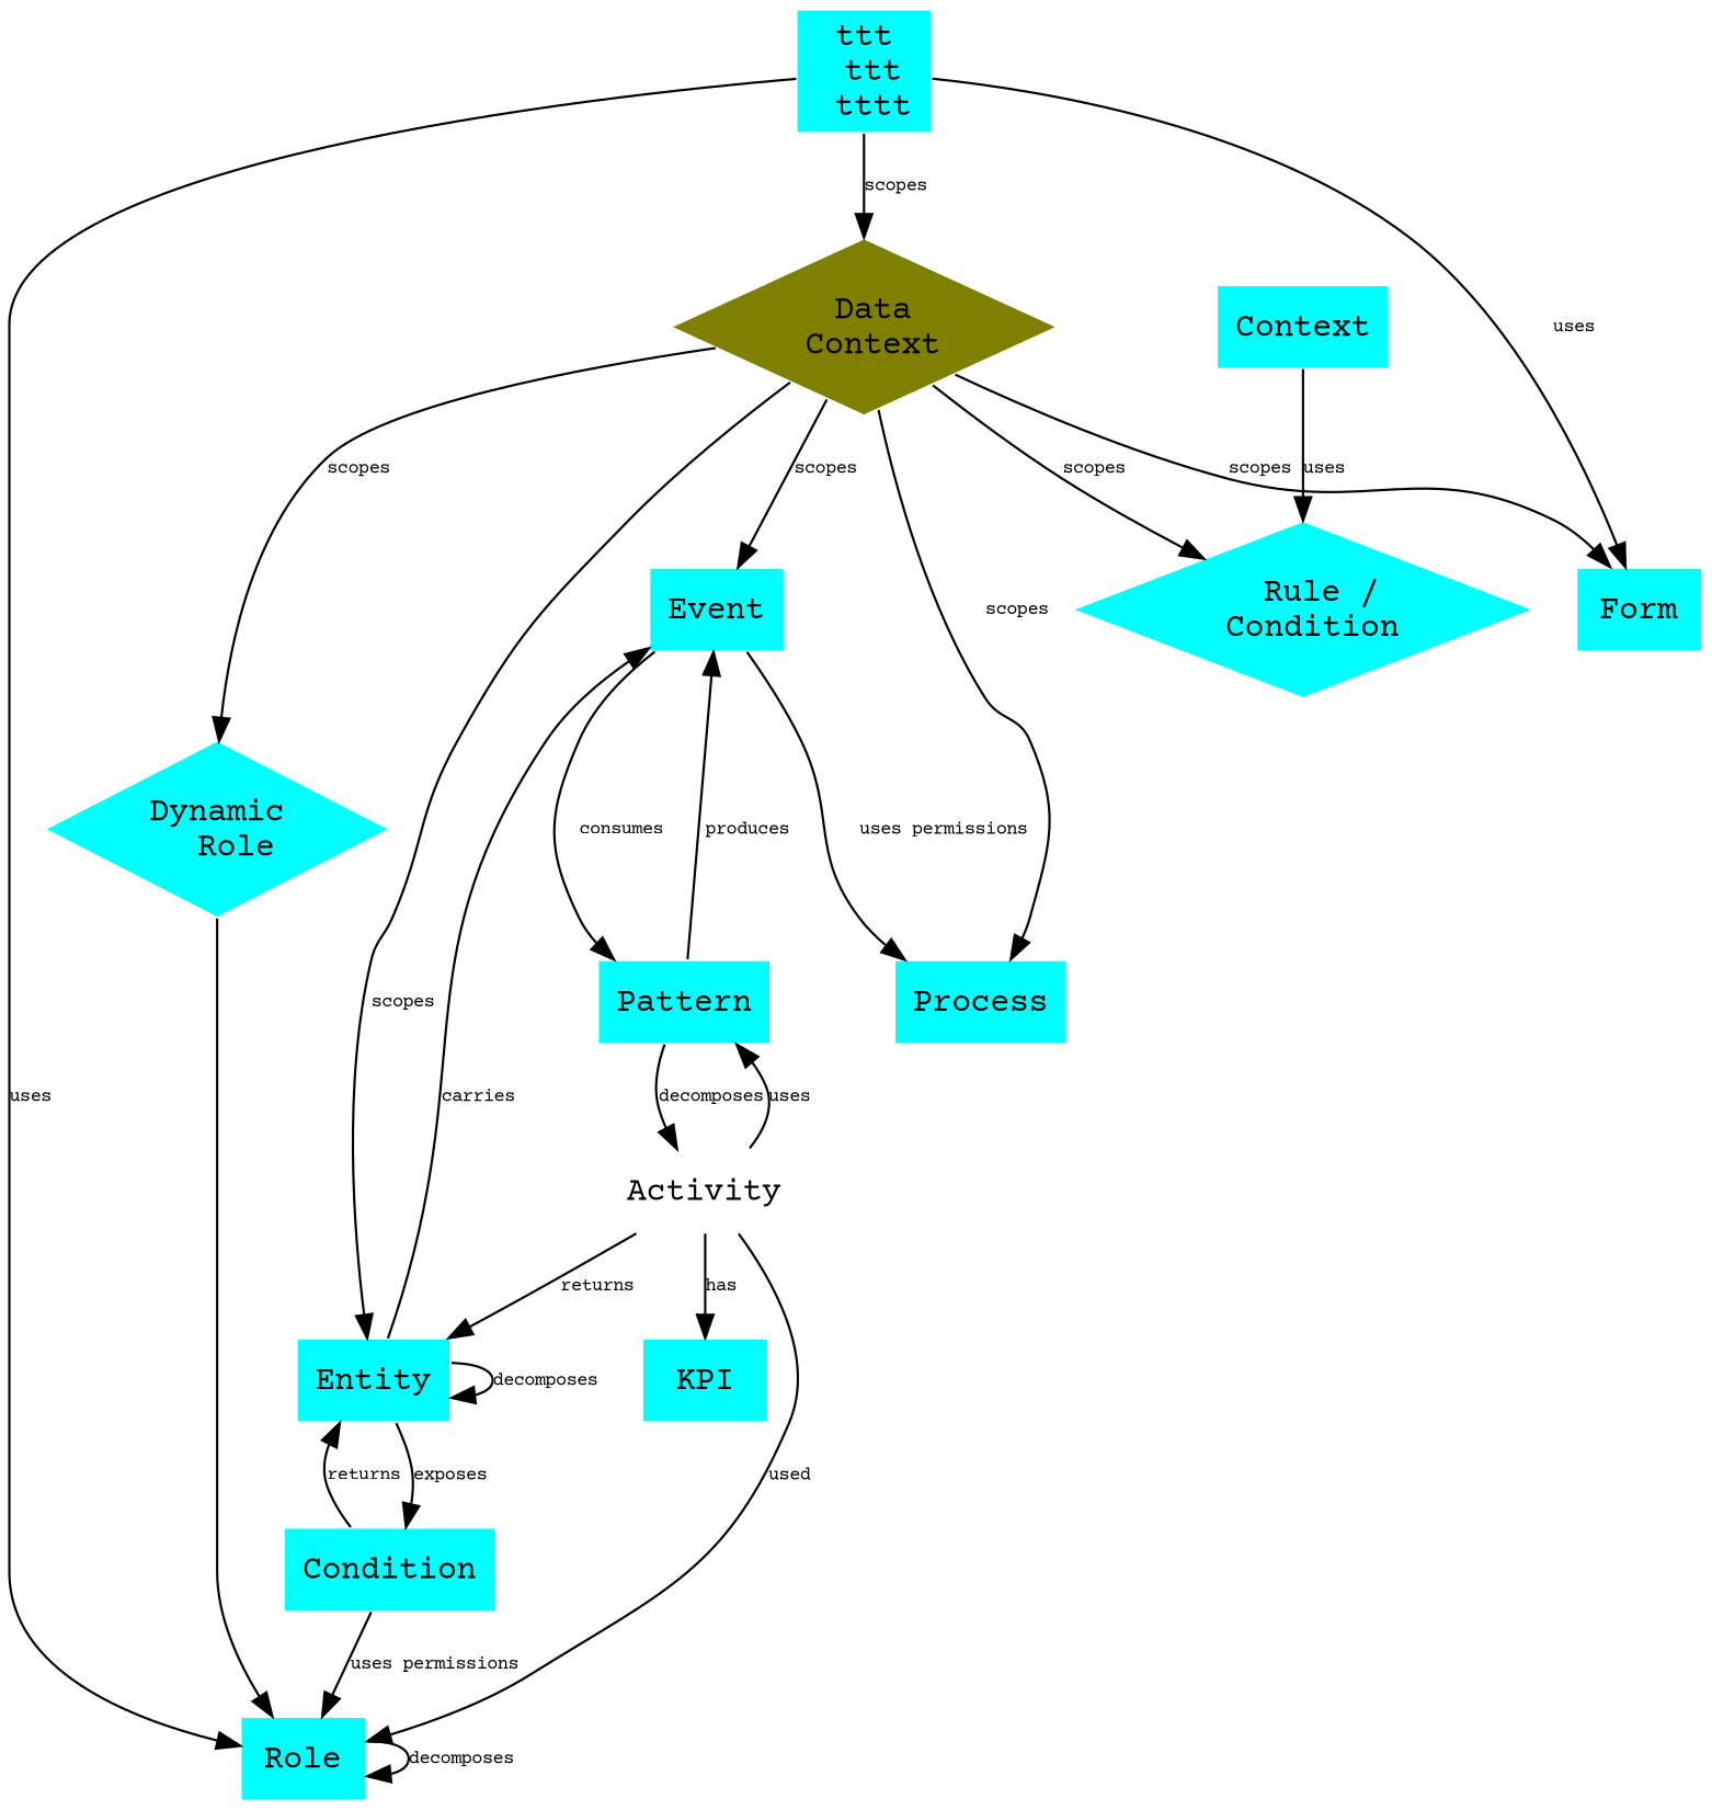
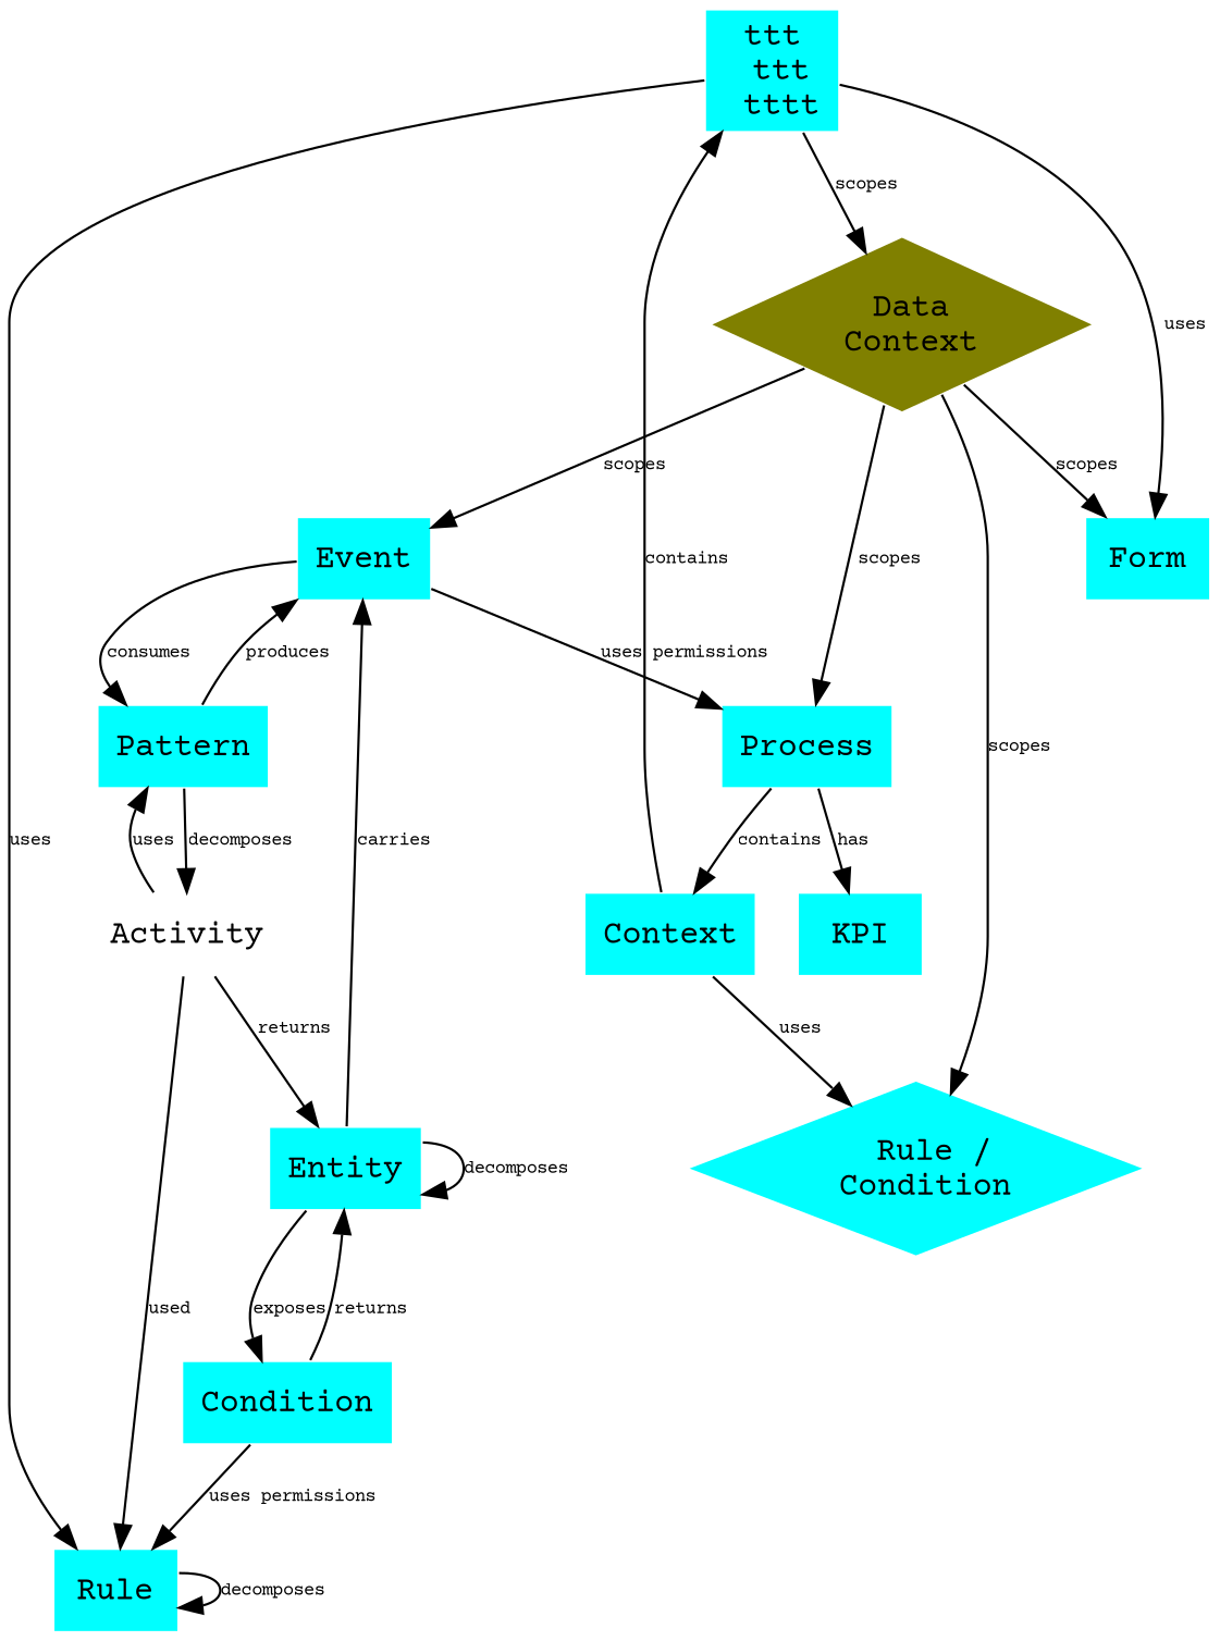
  digraph {
    fontname="Courier Prime"
    fontsize=36
    node [color=white distortion=0.0 fillcolor=Cyan fontname="Courier Prime" orientation=0.0 shape=Box sides=4 skew=0.0 style=filled]
    edge [fontname="Courier Prime" fontsize=8]
-   n1 [label="Dynamic\n  Role" shape=diamond]
-   Role
+   Role [label=Rule]
    n3 [fillcolor=Olive label=" Data\n Context" shape=diamond]
    n4 [label="  Rule /\n Condition" shape=diamond]
    Form
    Event
    Entity
    Process
    n9 [label="ttt\n ttt\n tttt" shape=Ellipse]
    Pattern
    n11 [label=Condition]
    n12 [label=Context]
    Activity [fillcolor=""]
    KPI
-   n1 -> Role [fontsize=""]
    Role -> Role [label=decomposes]
-   n3 -> n1 [label=scopes]
    n3 -> n4 [label=scopes]
    n3 -> Form [label=scopes]
    n3 -> Event [label=scopes]
-   n3 -> Entity [label=scopes]
    n3 -> Process [label=scopes]
    Event -> Process [label="uses permissions"]
    Event -> Pattern [label=consumes]
    Entity -> Event [label=carries]
    Entity -> Entity [label=decomposes]
    Entity -> n11 [label=exposes]
+   Process -> n12 [label=contains]
    n9 -> Role [label=uses]
    n9 -> n3 [label=scopes]
    n9 -> Form [label=uses]
    Pattern -> Event [label=produces]
    Pattern -> Activity [label=decomposes]
    n11 -> Role [label="uses permissions"]
    n11 -> Entity [label=returns]
    n12 -> n4 [label=uses]
+   n12 -> n9 [label=contains]
    Activity -> Role [label=used]
    Activity -> Entity [label=returns]
    Activity -> Pattern [label=uses]
-   Activity -> KPI [label=has]
+   Process -> KPI [label=has]
  }
